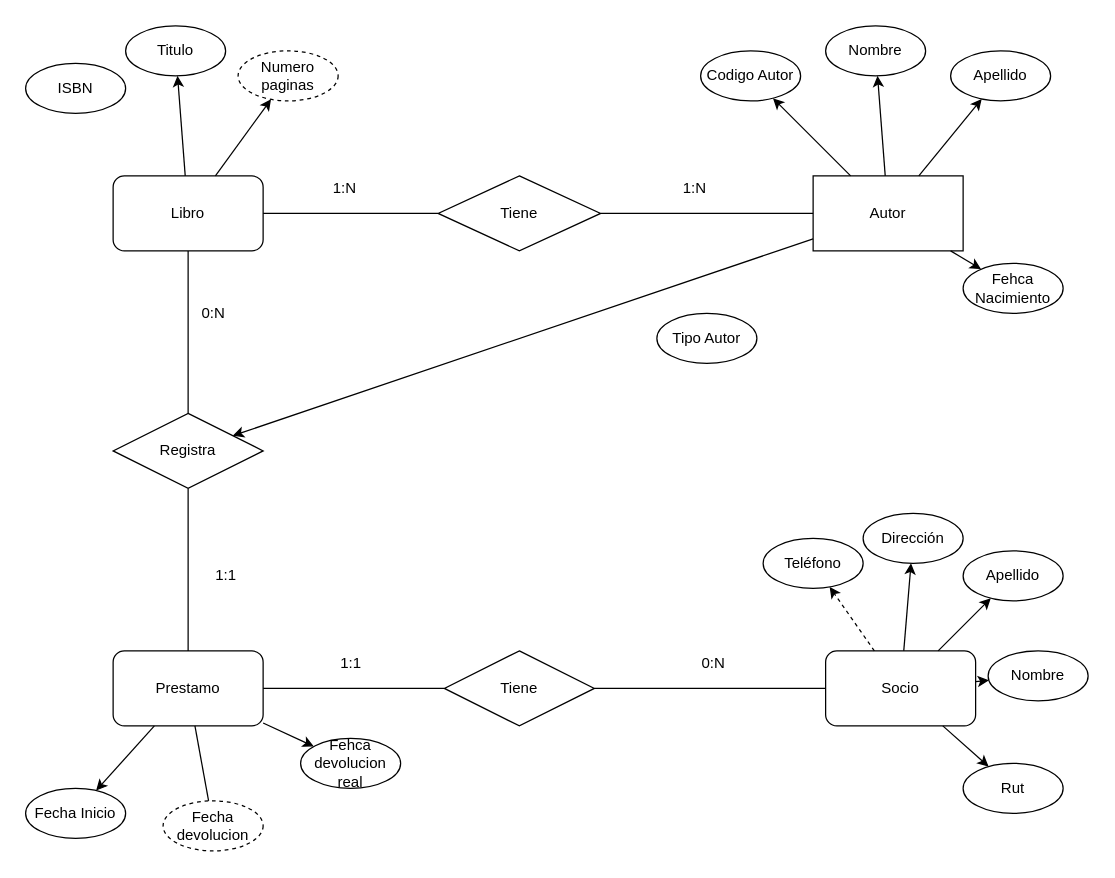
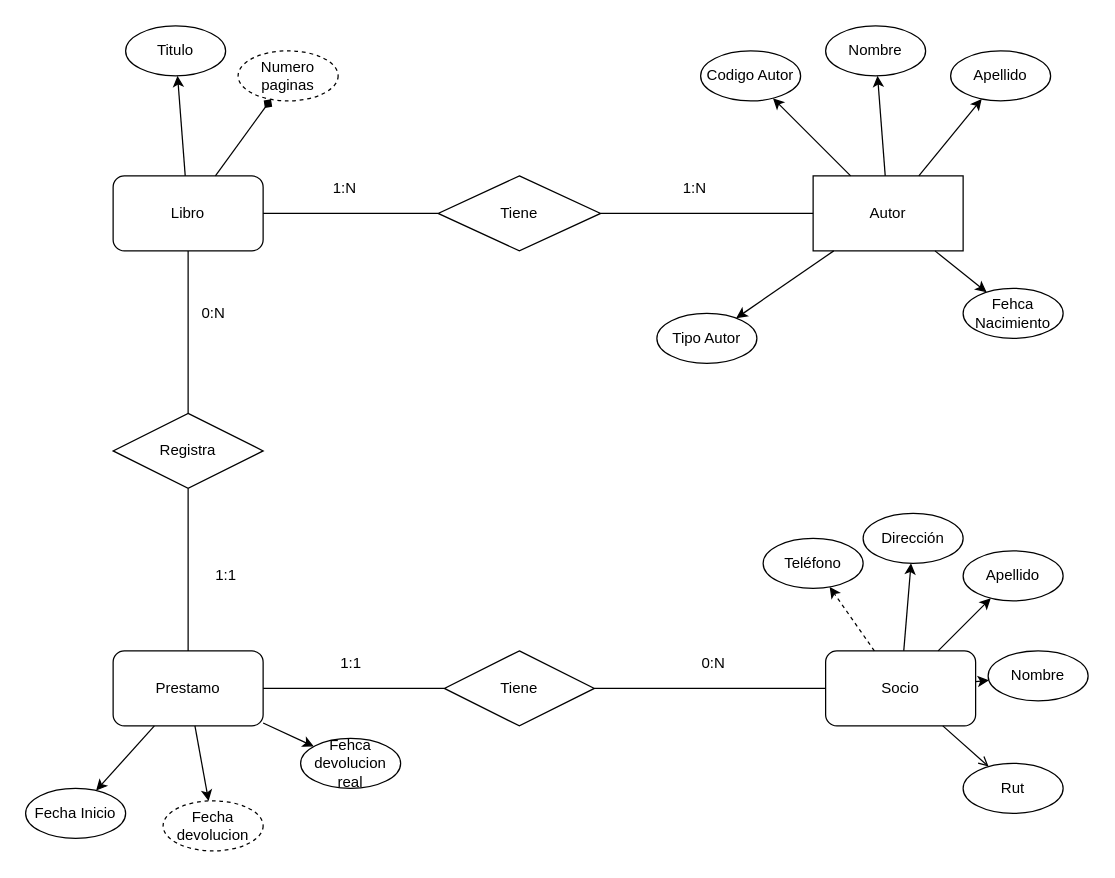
  <mxCell id="0" />
  <mxCell id="1" parent="0" />
  <mxCell id="2" value="Libro" style="rounded=1;whiteSpace=wrap;html=1;" parent="1" vertex="1"><mxGeometry x="90" y="140" width="120" height="60" as="geometry" /></mxCell>
  <mxCell id="3" value="Titulo" style="ellipse;whiteSpace=wrap;html=1;" parent="1" vertex="1"><mxGeometry x="100" y="20" width="80" height="40" as="geometry" /></mxCell>
  <mxCell id="4" value="Numero paginas" style="ellipse;whiteSpace=wrap;html=1;dashed=1;" parent="1" vertex="1"><mxGeometry x="190" y="40" width="80" height="40" as="geometry" /></mxCell>
- <mxCell id="5" value="ISBN" style="ellipse;whiteSpace=wrap;html=1;" parent="1" vertex="1"><mxGeometry y="50" width="80" height="40" as="geometry" x="20" /></mxCell>
- <mxCell id="6" value="" style="endArrow=classic;html=1;" parent="1" source="2" target="4" edge="1"><mxGeometry width="50" height="50" relative="1" as="geometry"><mxPoint x="420" y="250" as="sourcePoint" /><mxPoint x="470" y="200" as="targetPoint" /></mxGeometry></mxCell>
+ <mxCell id="6" value="" style="endArrow=diamond;html=1;" parent="1" source="2" target="4" edge="1"><mxGeometry width="50" height="50" relative="1" as="geometry"><mxPoint x="420" y="250" as="sourcePoint" /><mxPoint x="470" y="200" as="targetPoint" /></mxGeometry></mxCell>
  <mxCell id="7" value="" style="endArrow=classic;html=1;" parent="1" source="2" target="3" edge="1"><mxGeometry width="50" height="50" relative="1" as="geometry"><mxPoint x="80" y="170" as="sourcePoint" /><mxPoint x="130" y="120" as="targetPoint" /></mxGeometry></mxCell>
  <mxCell id="8" value="Autor" style="whiteSpace=wrap;html=1;rounded=0;" parent="1" vertex="1"><mxGeometry x="650" y="140" width="120" height="60" as="geometry" /></mxCell>
  <mxCell id="9" value="Codigo Autor" style="ellipse;whiteSpace=wrap;html=1;" parent="1" vertex="1"><mxGeometry x="560" y="40" width="80" height="40" as="geometry" /></mxCell>
  <mxCell id="10" value="Nombre" style="ellipse;whiteSpace=wrap;html=1;" parent="1" vertex="1"><mxGeometry x="660" y="20" width="80" height="40" as="geometry" /></mxCell>
  <mxCell id="11" value="Apellido" style="ellipse;whiteSpace=wrap;html=1;" parent="1" vertex="1"><mxGeometry x="760" y="40" width="80" height="40" as="geometry" /></mxCell>
  <mxCell id="12" value="" style="endArrow=classic;html=1;" parent="1" source="8" target="11" edge="1"><mxGeometry width="50" height="50" relative="1" as="geometry"><mxPoint x="420" y="200" as="sourcePoint" /><mxPoint x="470" y="150" as="targetPoint" /></mxGeometry></mxCell>
  <mxCell id="13" value="" style="endArrow=classic;html=1;" parent="1" source="8" target="10" edge="1"><mxGeometry width="50" height="50" relative="1" as="geometry"><mxPoint x="420" y="260" as="sourcePoint" /><mxPoint x="470" y="60" as="targetPoint" /></mxGeometry></mxCell>
  <mxCell id="14" value="" style="endArrow=classic;html=1;" parent="1" source="8" target="9" edge="1"><mxGeometry width="50" height="50" relative="1" as="geometry"><mxPoint x="420" y="260" as="sourcePoint" /><mxPoint x="470" y="210" as="targetPoint" /></mxGeometry></mxCell>
- <mxCell id="15" value="Fehca Nacimiento" style="ellipse;whiteSpace=wrap;html=1;" parent="1" vertex="1"><mxGeometry x="770" y="210" width="80" height="40" as="geometry" /></mxCell>
+ <mxCell id="15" value="Fehca Nacimiento" style="ellipse;whiteSpace=wrap;html=1;" parent="1" vertex="1"><mxGeometry x="770" y="230" width="80" height="40" as="geometry" /></mxCell>
  <mxCell id="16" value="" style="endArrow=classic;html=1;" parent="1" source="8" target="15" edge="1"><mxGeometry width="50" height="50" relative="1" as="geometry"><mxPoint x="570" y="270" as="sourcePoint" /><mxPoint x="620" y="220" as="targetPoint" /></mxGeometry></mxCell>
  <mxCell id="17" value="Socio" style="rounded=1;whiteSpace=wrap;html=1;" parent="1" vertex="1"><mxGeometry x="660" y="520" width="120" height="60" as="geometry" /></mxCell>
  <mxCell id="18" value="Rut" style="ellipse;whiteSpace=wrap;html=1;" parent="1" vertex="1"><mxGeometry x="770" y="610" width="80" height="40" as="geometry" /></mxCell>
  <mxCell id="19" value="Nombre" style="ellipse;whiteSpace=wrap;html=1;" parent="1" vertex="1"><mxGeometry x="790" y="520" width="80" height="40" as="geometry" /></mxCell>
  <mxCell id="20" value="Apellido" style="ellipse;whiteSpace=wrap;html=1;" parent="1" vertex="1"><mxGeometry x="770" y="440" width="80" height="40" as="geometry" /></mxCell>
  <mxCell id="21" value="Dirección" style="ellipse;whiteSpace=wrap;html=1;" parent="1" vertex="1"><mxGeometry x="690" y="410" width="80" height="40" as="geometry" /></mxCell>
  <mxCell id="22" value="Teléfono" style="ellipse;whiteSpace=wrap;html=1;" parent="1" vertex="1"><mxGeometry x="610" y="430" width="80" height="40" as="geometry" /></mxCell>
  <mxCell id="23" value="" style="endArrow=classic;html=1;" parent="1" source="17" target="20" edge="1"><mxGeometry width="50" height="50" relative="1" as="geometry"><mxPoint x="420" y="390" as="sourcePoint" /><mxPoint x="470" y="340" as="targetPoint" /></mxGeometry></mxCell>
- <mxCell id="24" value="" style="endArrow=classic;html=1;" parent="1" source="17" target="18" edge="1"><mxGeometry width="50" height="50" relative="1" as="geometry"><mxPoint x="323.333" y="370" as="sourcePoint" /><mxPoint x="370.574" y="327.483" as="targetPoint" /></mxGeometry></mxCell>
+ <mxCell id="24" value="" style="endArrow=open;html=1;" parent="1" source="17" target="18" edge="1"><mxGeometry width="50" height="50" relative="1" as="geometry"><mxPoint x="323.333" y="370" as="sourcePoint" /><mxPoint x="370.574" y="327.483" as="targetPoint" /></mxGeometry></mxCell>
  <mxCell id="25" value="" style="endArrow=classic;html=1;" parent="1" source="17" target="19" edge="1"><mxGeometry width="50" height="50" relative="1" as="geometry"><mxPoint x="333.333" y="380" as="sourcePoint" /><mxPoint x="380.574" y="337.483" as="targetPoint" /></mxGeometry></mxCell>
  <mxCell id="26" value="" style="endArrow=classic;html=1;" parent="1" source="17" target="21" edge="1"><mxGeometry width="50" height="50" relative="1" as="geometry"><mxPoint x="343.333" y="390" as="sourcePoint" /><mxPoint x="390.574" y="347.483" as="targetPoint" /></mxGeometry></mxCell>
  <mxCell id="27" value="" style="endArrow=classic;html=1;dashed=1;" parent="1" source="17" target="22" edge="1"><mxGeometry width="50" height="50" relative="1" as="geometry"><mxPoint x="353.333" y="400" as="sourcePoint" /><mxPoint x="400.574" y="357.483" as="targetPoint" /></mxGeometry></mxCell>
  <mxCell id="28" value="Prestamo" style="rounded=1;whiteSpace=wrap;html=1;" parent="1" vertex="1"><mxGeometry x="90" y="520" width="120" height="60" as="geometry" /></mxCell>
  <mxCell id="29" value="Fecha Inicio" style="ellipse;whiteSpace=wrap;html=1;" parent="1" vertex="1"><mxGeometry y="630" width="80" height="40" as="geometry" x="20" /></mxCell>
  <mxCell id="30" value="Fecha devolucion" style="ellipse;whiteSpace=wrap;html=1;dashed=1;" parent="1" vertex="1"><mxGeometry x="130" y="640" width="80" height="40" as="geometry" /></mxCell>
  <mxCell id="31" value="Fehca devolucion real" style="ellipse;whiteSpace=wrap;html=1;" parent="1" vertex="1"><mxGeometry x="240" y="590" width="80" height="40" as="geometry" /></mxCell>
  <mxCell id="32" value="Tipo Autor" style="ellipse;whiteSpace=wrap;html=1;" parent="1" vertex="1"><mxGeometry x="525" y="250" width="80" height="40" as="geometry" /></mxCell>
- <mxCell id="33" value="" style="endArrow=classic;html=1;" parent="1" source="8" target="38" edge="1"><mxGeometry width="50" height="50" relative="1" as="geometry"><mxPoint x="420" y="250" as="sourcePoint" /><mxPoint x="470" y="200" as="targetPoint" /></mxGeometry></mxCell>
+ <mxCell id="33" value="" style="endArrow=classic;html=1;" parent="1" source="8" target="32" edge="1"><mxGeometry width="50" height="50" relative="1" as="geometry"><mxPoint x="420" y="250" as="sourcePoint" /><mxPoint x="470" y="200" as="targetPoint" /></mxGeometry></mxCell>
  <mxCell id="34" value="Tiene" style="rhombus;whiteSpace=wrap;html=1;" parent="1" vertex="1"><mxGeometry x="350" y="140" width="130" height="60" as="geometry" /></mxCell>
  <mxCell id="35" value="" style="endArrow=classic;html=1;" parent="1" source="28" target="29" edge="1"><mxGeometry width="50" height="50" relative="1" as="geometry"><mxPoint x="40" y="340" as="sourcePoint" /><mxPoint x="90" y="290" as="targetPoint" /></mxGeometry></mxCell>
- <mxCell id="36" value="" style="endArrow=none;html=1;" parent="1" source="28" target="30" edge="1"><mxGeometry width="50" height="50" relative="1" as="geometry"><mxPoint x="153" y="420" as="sourcePoint" /><mxPoint x="106.415" y="471.762" as="targetPoint" /></mxGeometry></mxCell>
+ <mxCell id="36" value="" style="endArrow=classic;html=1;" parent="1" source="28" target="30" edge="1"><mxGeometry width="50" height="50" relative="1" as="geometry"><mxPoint x="153" y="420" as="sourcePoint" /><mxPoint x="106.415" y="471.762" as="targetPoint" /></mxGeometry></mxCell>
  <mxCell id="37" value="" style="endArrow=classic;html=1;" parent="1" source="28" target="31" edge="1"><mxGeometry width="50" height="50" relative="1" as="geometry"><mxPoint x="163" y="430" as="sourcePoint" /><mxPoint x="116.415" y="481.762" as="targetPoint" /></mxGeometry></mxCell>
  <mxCell id="38" value="Registra" style="shape=rhombus;perimeter=rhombusPerimeter;whiteSpace=wrap;html=1;align=center;" parent="1" vertex="1"><mxGeometry x="90" y="330" width="120" height="60" as="geometry" /></mxCell>
  <mxCell id="39" value="" style="endArrow=none;html=1;rounded=0;" parent="1" source="2" target="34" edge="1"><mxGeometry relative="1" as="geometry"><mxPoint x="210" y="170" as="sourcePoint" /><mxPoint x="370" y="170" as="targetPoint" /></mxGeometry></mxCell>
  <mxCell id="40" value="" style="endArrow=none;html=1;rounded=0;" parent="1" source="34" target="8" edge="1"><mxGeometry relative="1" as="geometry"><mxPoint x="480" y="170" as="sourcePoint" /><mxPoint x="640" y="170" as="targetPoint" /></mxGeometry></mxCell>
  <mxCell id="41" value="1:N" style="text;html=1;align=center;verticalAlign=middle;resizable=0;points=[];autosize=1;strokeColor=none;" parent="1" vertex="1"><mxGeometry x="260" y="140" width="30" height="20" as="geometry" /></mxCell>
  <mxCell id="42" value="1:N" style="text;html=1;align=center;verticalAlign=middle;resizable=0;points=[];autosize=1;strokeColor=none;" parent="1" vertex="1"><mxGeometry x="540" y="140" width="30" height="20" as="geometry" /></mxCell>
  <mxCell id="43" value="" style="endArrow=none;html=1;rounded=0;" parent="1" source="2" target="38" edge="1"><mxGeometry relative="1" as="geometry"><mxPoint x="130" y="250" as="sourcePoint" /><mxPoint x="290" y="250" as="targetPoint" /></mxGeometry></mxCell>
  <mxCell id="44" value="" style="endArrow=none;html=1;rounded=0;" parent="1" source="38" target="28" edge="1"><mxGeometry relative="1" as="geometry"><mxPoint x="70" y="430" as="sourcePoint" /><mxPoint x="230" y="430" as="targetPoint" /></mxGeometry></mxCell>
  <mxCell id="45" value="0:N" style="text;html=1;align=center;verticalAlign=middle;resizable=0;points=[];autosize=1;strokeColor=none;" parent="1" vertex="1"><mxGeometry x="155" y="240" width="30" height="20" as="geometry" /></mxCell>
  <mxCell id="46" value="1:1" style="text;html=1;align=center;verticalAlign=middle;resizable=0;points=[];autosize=1;strokeColor=none;" parent="1" vertex="1"><mxGeometry x="165" y="450" width="30" height="20" as="geometry" /></mxCell>
  <mxCell id="47" value="Tiene" style="shape=rhombus;perimeter=rhombusPerimeter;whiteSpace=wrap;html=1;align=center;" parent="1" vertex="1"><mxGeometry x="355" y="520" width="120" height="60" as="geometry" /></mxCell>
  <mxCell id="48" value="" style="endArrow=none;html=1;rounded=0;" parent="1" source="28" target="47" edge="1"><mxGeometry relative="1" as="geometry"><mxPoint x="250" y="550" as="sourcePoint" /><mxPoint x="410" y="550" as="targetPoint" /></mxGeometry></mxCell>
  <mxCell id="49" value="" style="endArrow=none;html=1;rounded=0;" parent="1" source="47" target="17" edge="1"><mxGeometry relative="1" as="geometry"><mxPoint x="440" y="540" as="sourcePoint" /><mxPoint x="600" y="540" as="targetPoint" /></mxGeometry></mxCell>
  <mxCell id="50" value="0:N" style="text;html=1;align=center;verticalAlign=middle;resizable=0;points=[];autosize=1;strokeColor=none;" parent="1" vertex="1"><mxGeometry x="555" y="520" width="30" height="20" as="geometry" /></mxCell>
  <mxCell id="51" value="1:1" style="text;html=1;align=center;verticalAlign=middle;resizable=0;points=[];autosize=1;strokeColor=none;" parent="1" vertex="1"><mxGeometry x="265" y="520" width="30" height="20" as="geometry" /></mxCell>
